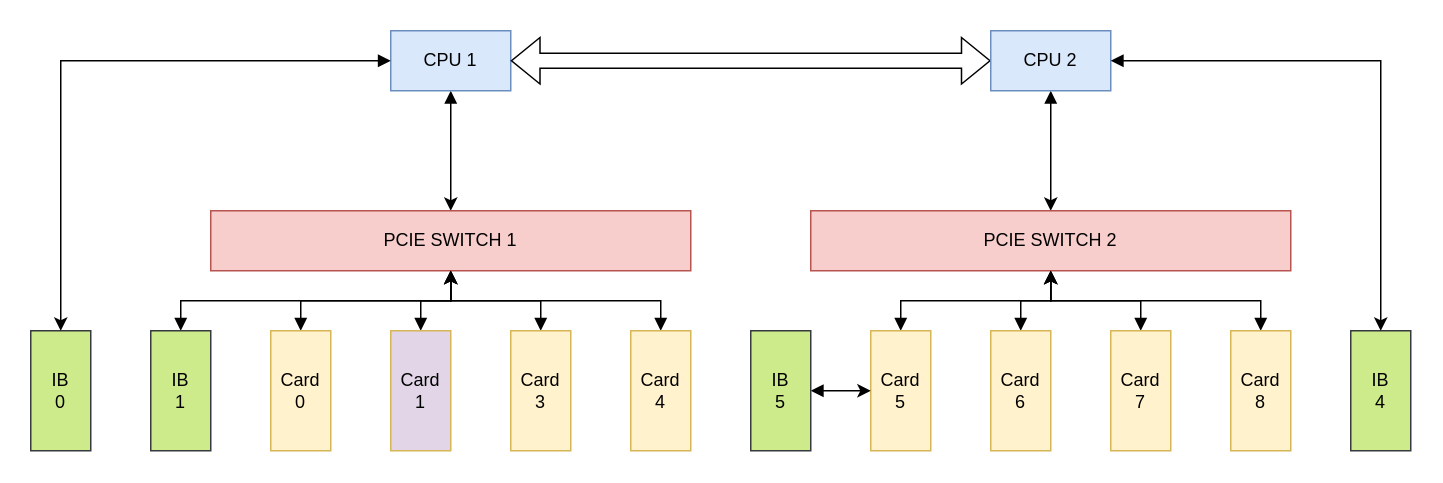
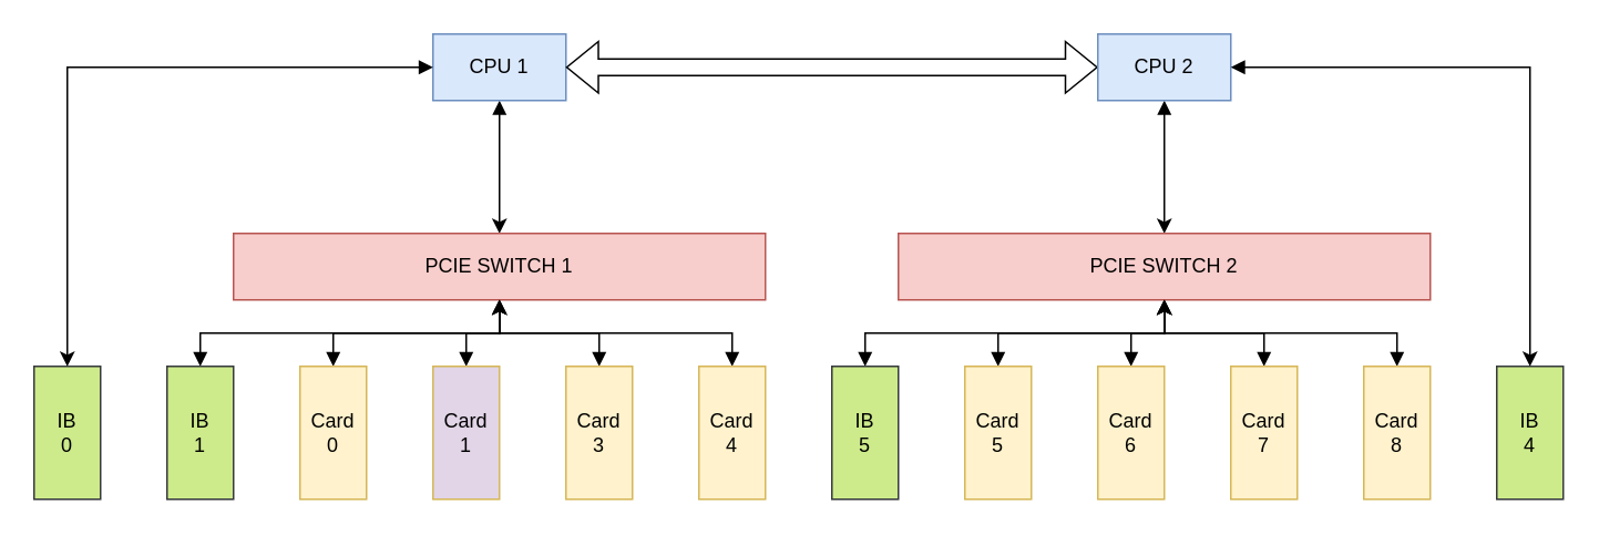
  <mxCell id="0" />
  <mxCell id="1" parent="0" />
  <mxCell id="2" value="" style="edgeStyle=orthogonalEdgeStyle;rounded=0;orthogonalLoop=1;jettySize=auto;html=1;startArrow=block;startFill=1;" edge="1" parent="1" source="3" target="7"><mxGeometry relative="1" as="geometry" /></mxCell>
  <mxCell id="3" value="CPU 1" style="rounded=0;whiteSpace=wrap;html=1;fillColor=#dae8fc;strokeColor=#6c8ebf;" vertex="1" parent="1"><mxGeometry x="260" y="20" width="80" height="40" as="geometry" /></mxCell>
  <mxCell id="4" value="" style="edgeStyle=orthogonalEdgeStyle;rounded=0;orthogonalLoop=1;jettySize=auto;html=1;shape=flexArrow;endArrow=block;startArrow=block;" edge="1" parent="1" source="6" target="3"><mxGeometry relative="1" as="geometry" /></mxCell>
  <mxCell id="5" value="" style="edgeStyle=orthogonalEdgeStyle;rounded=0;orthogonalLoop=1;jettySize=auto;html=1;startArrow=block;startFill=1;" edge="1" parent="1" source="6" target="8"><mxGeometry relative="1" as="geometry" /></mxCell>
  <mxCell id="6" value="CPU 2" style="rounded=0;whiteSpace=wrap;html=1;fillColor=#dae8fc;strokeColor=#6c8ebf;" vertex="1" parent="1"><mxGeometry x="660" y="20" width="80" height="40" as="geometry" /></mxCell>
  <mxCell id="7" value="PCIE SWITCH 1" style="rounded=0;whiteSpace=wrap;html=1;fillColor=#f8cecc;strokeColor=#b85450;" vertex="1" parent="1"><mxGeometry x="140" y="140" width="320" height="40" as="geometry" /></mxCell>
  <mxCell id="8" value="PCIE SWITCH 2" style="rounded=0;whiteSpace=wrap;html=1;fillColor=#f8cecc;strokeColor=#b85450;" vertex="1" parent="1"><mxGeometry x="540" y="140" width="320" height="40" as="geometry" /></mxCell>
  <mxCell id="9" value="" style="edgeStyle=orthogonalEdgeStyle;rounded=0;orthogonalLoop=1;jettySize=auto;html=1;startArrow=block;startFill=1;" edge="1" parent="1" source="10" target="7"><mxGeometry relative="1" as="geometry" /></mxCell>
  <mxCell id="10" value="Card&lt;br&gt;0" style="rounded=0;whiteSpace=wrap;html=1;fillColor=#fff2cc;strokeColor=#d6b656;" vertex="1" parent="1"><mxGeometry x="180" y="220" width="40" height="80" as="geometry" /></mxCell>
  <mxCell id="11" value="" style="edgeStyle=orthogonalEdgeStyle;rounded=0;orthogonalLoop=1;jettySize=auto;html=1;startArrow=block;startFill=1;endArrow=open;" edge="1" parent="1" source="12" target="7"><mxGeometry relative="1" as="geometry" /></mxCell>
  <mxCell id="12" value="Card&lt;br style=&quot;border-color: var(--border-color);&quot;&gt;1" style="rounded=0;whiteSpace=wrap;html=1;fillColor=#e1d5e7;strokeColor=#d6b656;" vertex="1" parent="1"><mxGeometry x="260" y="220" width="40" height="80" as="geometry" /></mxCell>
  <mxCell id="13" value="" style="edgeStyle=orthogonalEdgeStyle;rounded=0;orthogonalLoop=1;jettySize=auto;html=1;startArrow=block;startFill=1;" edge="1" parent="1" source="14" target="7"><mxGeometry relative="1" as="geometry" /></mxCell>
  <mxCell id="14" value="Card&lt;br style=&quot;border-color: var(--border-color);&quot;&gt;3" style="rounded=0;whiteSpace=wrap;html=1;fillColor=#fff2cc;strokeColor=#d6b656;" vertex="1" parent="1"><mxGeometry x="340" y="220" width="40" height="80" as="geometry" /></mxCell>
  <mxCell id="15" value="" style="edgeStyle=orthogonalEdgeStyle;rounded=0;orthogonalLoop=1;jettySize=auto;html=1;startArrow=block;startFill=1;" edge="1" parent="1" source="16" target="7"><mxGeometry relative="1" as="geometry" /></mxCell>
  <mxCell id="16" value="Card&lt;br style=&quot;border-color: var(--border-color);&quot;&gt;4" style="rounded=0;whiteSpace=wrap;html=1;fillColor=#fff2cc;strokeColor=#d6b656;" vertex="1" parent="1"><mxGeometry x="420" y="220" width="40" height="80" as="geometry" /></mxCell>
  <mxCell id="17" value="" style="edgeStyle=orthogonalEdgeStyle;rounded=0;orthogonalLoop=1;jettySize=auto;html=1;startArrow=block;startFill=1;" edge="1" parent="1" source="18" target="7"><mxGeometry relative="1" as="geometry" /></mxCell>
  <mxCell id="18" value="IB&lt;br&gt;1" style="rounded=0;whiteSpace=wrap;html=1;fillColor=#cdeb8b;strokeColor=#36393d;" vertex="1" parent="1"><mxGeometry x="100" y="220" width="40" height="80" as="geometry" /></mxCell>
  <mxCell id="19" value="" style="edgeStyle=orthogonalEdgeStyle;rounded=0;orthogonalLoop=1;jettySize=auto;html=1;startArrow=block;startFill=1;" edge="1" parent="1" source="20" target="8"><mxGeometry relative="1" as="geometry" /></mxCell>
  <mxCell id="20" value="Card&lt;br style=&quot;border-color: var(--border-color);&quot;&gt;5" style="rounded=0;whiteSpace=wrap;html=1;fillColor=#fff2cc;strokeColor=#d6b656;" vertex="1" parent="1"><mxGeometry x="580" y="220" width="40" height="80" as="geometry" /></mxCell>
  <mxCell id="21" value="" style="edgeStyle=orthogonalEdgeStyle;rounded=0;orthogonalLoop=1;jettySize=auto;html=1;startArrow=block;startFill=1;" edge="1" parent="1" source="22" target="8"><mxGeometry relative="1" as="geometry" /></mxCell>
  <mxCell id="22" value="Card&lt;br style=&quot;border-color: var(--border-color);&quot;&gt;6" style="rounded=0;whiteSpace=wrap;html=1;fillColor=#fff2cc;strokeColor=#d6b656;" vertex="1" parent="1"><mxGeometry x="660" y="220" width="40" height="80" as="geometry" /></mxCell>
  <mxCell id="23" value="" style="edgeStyle=orthogonalEdgeStyle;rounded=0;orthogonalLoop=1;jettySize=auto;html=1;startArrow=block;startFill=1;" edge="1" parent="1" source="24" target="8"><mxGeometry relative="1" as="geometry" /></mxCell>
  <mxCell id="24" value="Card&lt;br style=&quot;border-color: var(--border-color);&quot;&gt;7" style="rounded=0;whiteSpace=wrap;html=1;fillColor=#fff2cc;strokeColor=#d6b656;" vertex="1" parent="1"><mxGeometry x="740" y="220" width="40" height="80" as="geometry" /></mxCell>
  <mxCell id="25" value="" style="edgeStyle=orthogonalEdgeStyle;rounded=0;orthogonalLoop=1;jettySize=auto;html=1;startArrow=block;startFill=1;" edge="1" parent="1" source="26" target="8"><mxGeometry relative="1" as="geometry" /></mxCell>
  <mxCell id="26" value="Card&lt;br style=&quot;border-color: var(--border-color);&quot;&gt;8" style="rounded=0;whiteSpace=wrap;html=1;fillColor=#fff2cc;strokeColor=#d6b656;" vertex="1" parent="1"><mxGeometry x="820" y="220" width="40" height="80" as="geometry" /></mxCell>
- <mxCell id="27" value="" style="edgeStyle=orthogonalEdgeStyle;rounded=0;orthogonalLoop=1;jettySize=auto;html=1;startArrow=block;startFill=1;" edge="1" parent="1" source="28" target="20"><mxGeometry relative="1" as="geometry" /></mxCell>
+ <mxCell id="27" value="" style="edgeStyle=orthogonalEdgeStyle;rounded=0;orthogonalLoop=1;jettySize=auto;html=1;startArrow=block;startFill=1;" edge="1" parent="1" source="28" target="8"><mxGeometry relative="1" as="geometry" /></mxCell>
  <mxCell id="28" value="IB&lt;br&gt;5" style="rounded=0;whiteSpace=wrap;html=1;fillColor=#cdeb8b;strokeColor=#36393d;" vertex="1" parent="1"><mxGeometry x="500" y="220" width="40" height="80" as="geometry" /></mxCell>
  <mxCell id="29" value="IB&lt;br&gt;0" style="rounded=0;whiteSpace=wrap;html=1;fillColor=#cdeb8b;strokeColor=#36393d;" vertex="1" parent="1"><mxGeometry x="20" y="220" width="40" height="80" as="geometry" /></mxCell>
  <mxCell id="30" value="" style="edgeStyle=orthogonalEdgeStyle;rounded=0;orthogonalLoop=1;jettySize=auto;html=1;exitX=0;exitY=0.5;exitDx=0;exitDy=0;entryX=0.5;entryY=0;entryDx=0;entryDy=0;startArrow=block;startFill=1;" edge="1" parent="1" source="3" target="29"><mxGeometry relative="1" as="geometry"><mxPoint x="310" y="70" as="sourcePoint" /><mxPoint x="310" y="150" as="targetPoint" /></mxGeometry></mxCell>
  <mxCell id="31" value="IB&lt;br&gt;4" style="rounded=0;whiteSpace=wrap;html=1;fillColor=#cdeb8b;strokeColor=#36393d;" vertex="1" parent="1"><mxGeometry x="900" y="220" width="40" height="80" as="geometry" /></mxCell>
  <mxCell id="32" value="" style="edgeStyle=orthogonalEdgeStyle;rounded=0;orthogonalLoop=1;jettySize=auto;html=1;exitX=1;exitY=0.5;exitDx=0;exitDy=0;entryX=0.5;entryY=0;entryDx=0;entryDy=0;startArrow=block;startFill=1;" edge="1" parent="1" source="6" target="31"><mxGeometry relative="1" as="geometry"><mxPoint x="1100" y="40" as="sourcePoint" /><mxPoint x="1150" y="150" as="targetPoint" /></mxGeometry></mxCell>
